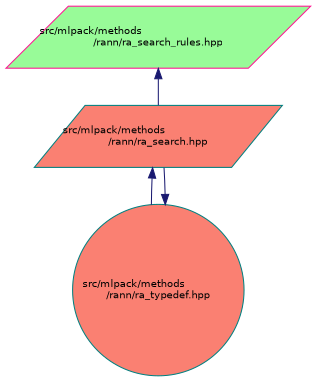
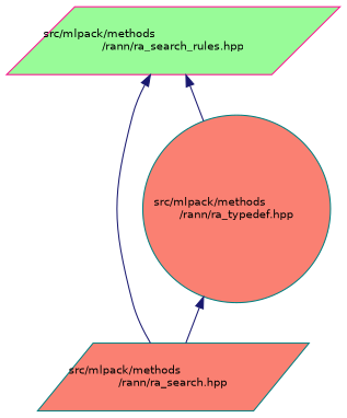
  digraph {
    node [color=teal fillcolor=salmon fontname=Helvetica fontsize=10 shape=parallelogram style=filled]
    edge [color=midnightblue dir=back fontname=Helvetica fontsize=10 labelfontname=Helvetica labelfontsize=10 style=solid]
    n1 [fontcolor=black height=0.2 label="src/mlpack/methods\l/rann/ra_search.hpp" width=0.4]
    n2 [height=0.2 label="src/mlpack/methods\l/rann/ra_typedef.hpp" shape=circle width=0.4]
    n3 [color=deeppink fillcolor=palegreen height=0.2 label="src/mlpack/methods\l/rann/ra_search_rules.hpp" width=0.4]
-   n1 -> n2
+   n3 -> n2
    n2 -> n1
    n3 -> n1
  }
